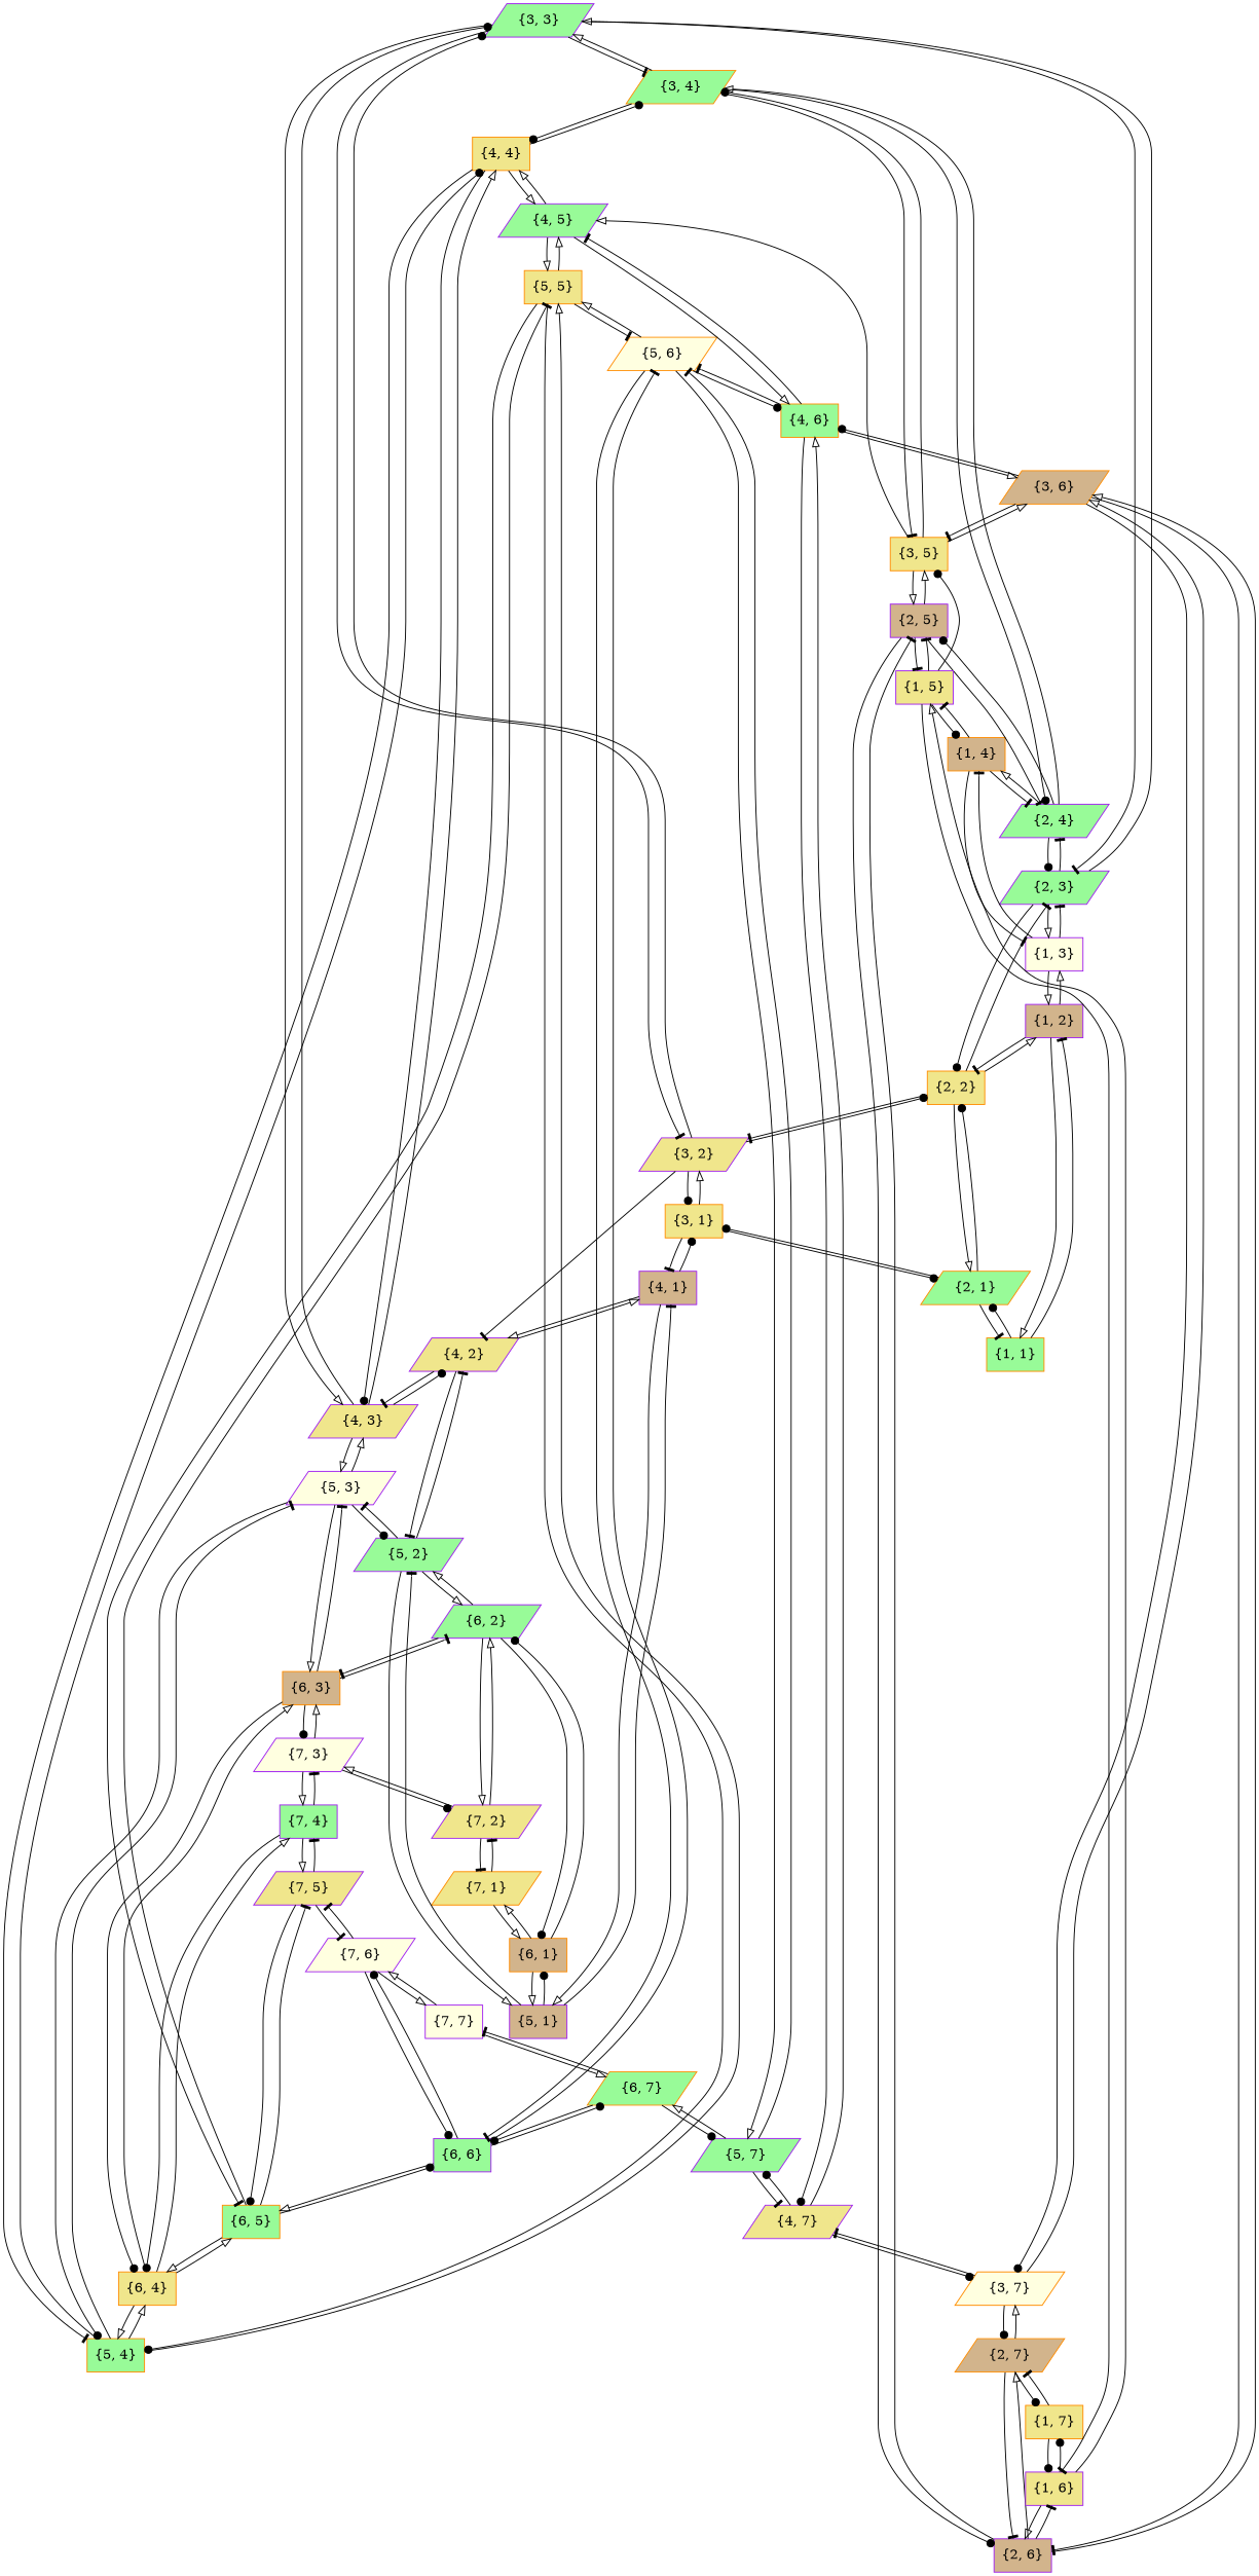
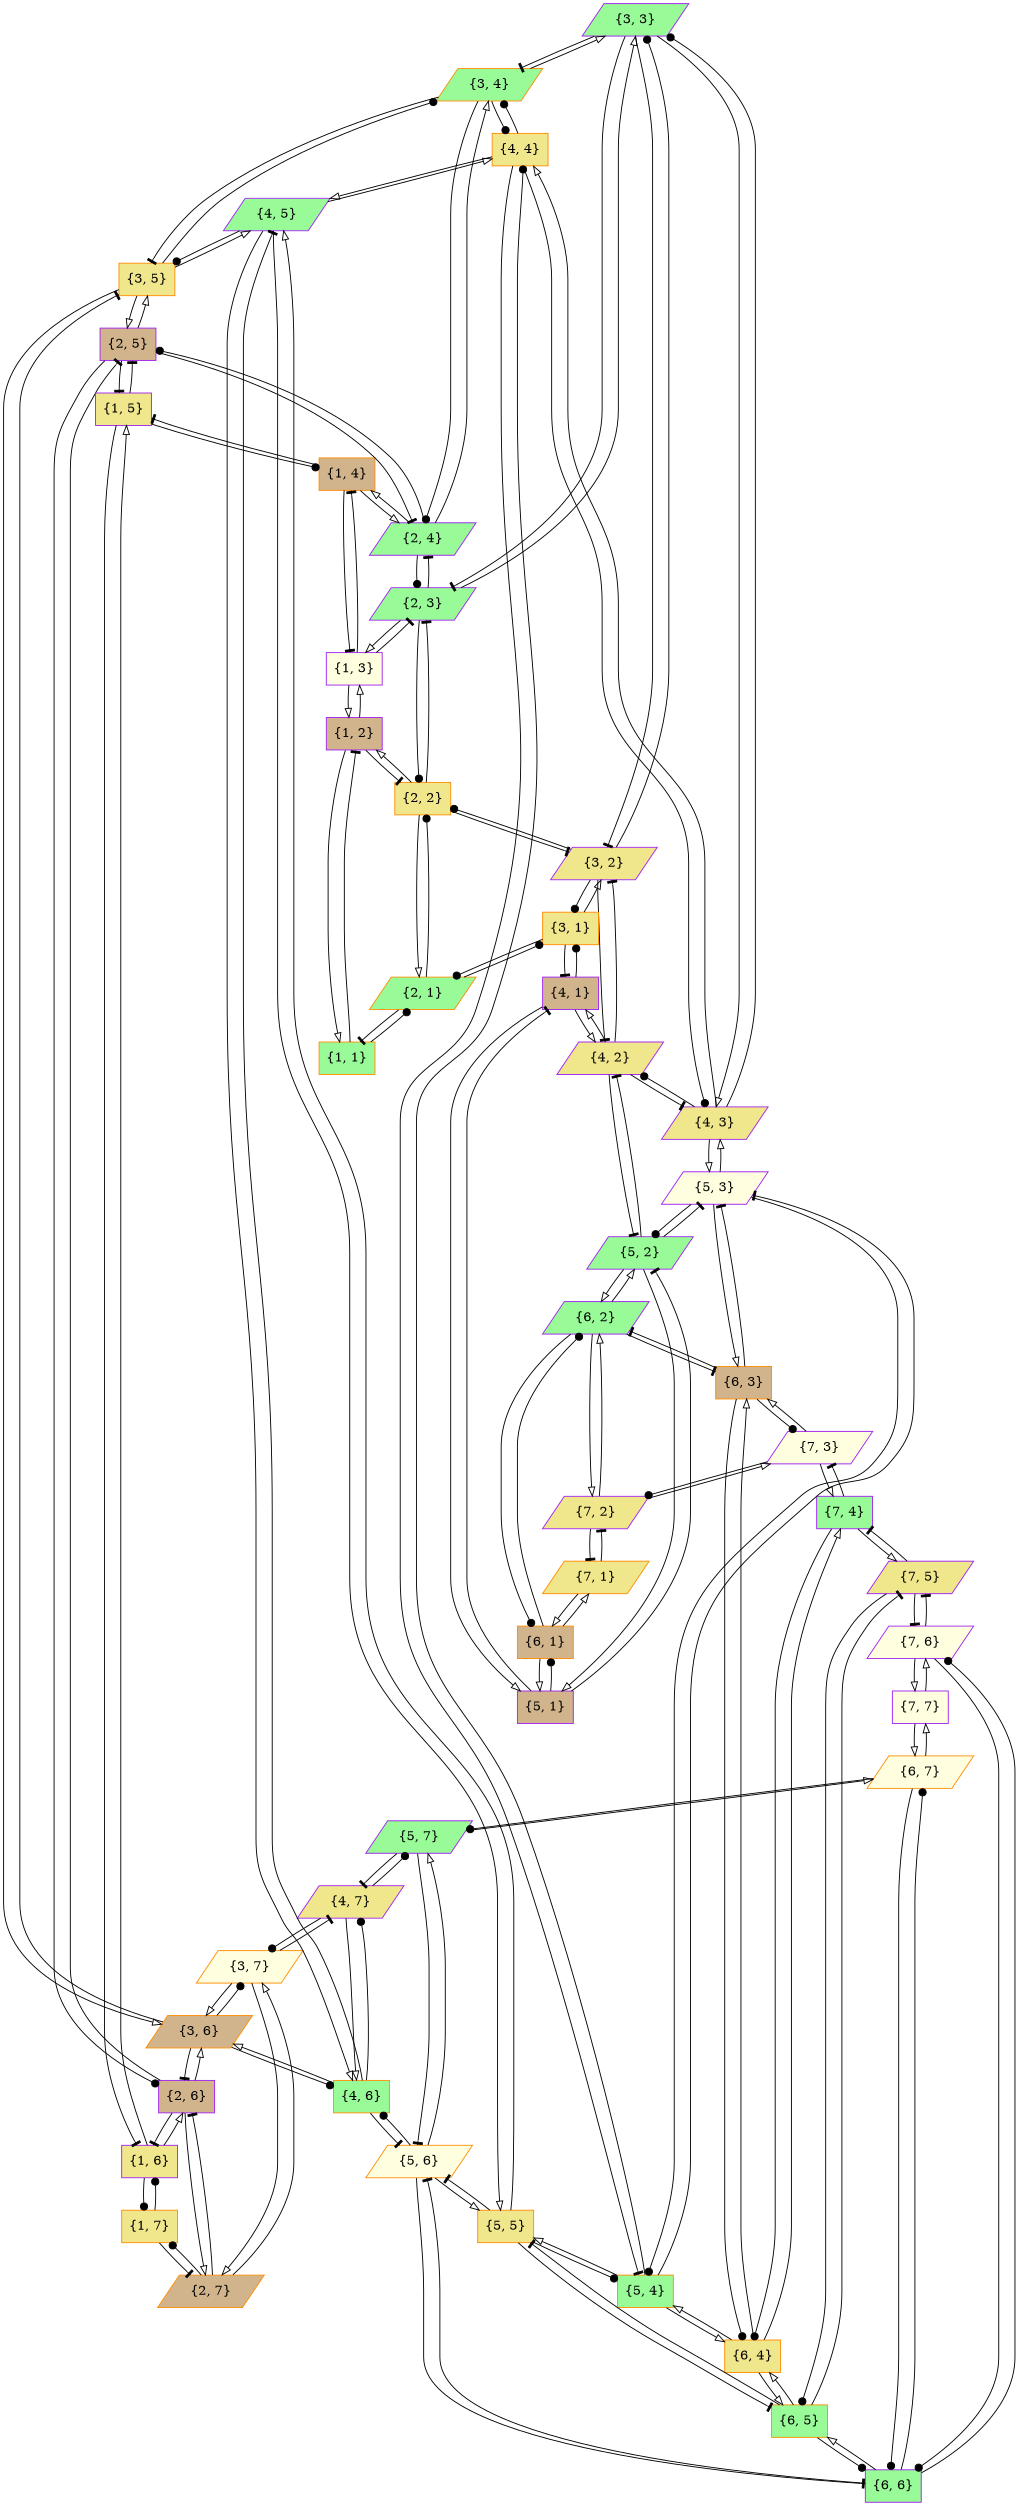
  strict digraph {
    node [color=purple fillcolor=palegreen shape=box style=filled]
    edge [arrowhead=onormal weight=1]
    "{3, 3}" [shape=parallelogram]
    "{3, 4}" [color=darkorange shape=parallelogram]
    "{4, 3}" [fillcolor=khaki shape=parallelogram]
    "{3, 2}" [fillcolor=khaki shape=parallelogram]
    "{2, 3}" [shape=parallelogram]
    "{3, 5}" [color=darkorange fillcolor=khaki]
    "{2, 4}" [shape=parallelogram]
    "{4, 4}" [color=darkorange fillcolor=khaki]
    "{5, 3}" [fillcolor=lightyellow shape=parallelogram]
    "{4, 2}" [fillcolor=khaki shape=parallelogram]
    "{3, 1}" [color=darkorange fillcolor=khaki]
    "{2, 2}" [color=darkorange fillcolor=khaki]
    "{1, 3}" [fillcolor=lightyellow]
    "{3, 7}" [color=darkorange fillcolor=lightyellow shape=parallelogram]
    "{3, 6}" [color=darkorange fillcolor=tan shape=parallelogram]
    "{4, 7}" [fillcolor=khaki shape=parallelogram]
    "{2, 7}" [color=darkorange fillcolor=tan shape=parallelogram]
    "{2, 6}" [fillcolor=tan]
    "{4, 6}" [color=darkorange]
    "{5, 7}" [shape=parallelogram]
    "{1, 7}" [color=darkorange fillcolor=khaki]
-   "{6, 7}" [color=darkorange shape=parallelogram]
+   "{6, 7}" [color=darkorange fillcolor=lightyellow shape=parallelogram]
    "{7, 7}" [fillcolor=lightyellow]
    "{6, 6}"
    "{7, 6}" [fillcolor=lightyellow shape=parallelogram]
    "{5, 6}" [color=darkorange fillcolor=lightyellow shape=parallelogram]
    "{6, 5}" [color=darkorange]
    "{7, 5}" [fillcolor=khaki shape=parallelogram]
    "{7, 4}"
    "{6, 4}" [color=darkorange fillcolor=khaki]
    "{7, 3}" [fillcolor=lightyellow shape=parallelogram]
    "{5, 4}" [color=darkorange]
    "{6, 3}" [color=darkorange fillcolor=tan]
    "{7, 2}" [fillcolor=khaki shape=parallelogram]
    "{2, 5}" [fillcolor=tan]
    "{1, 6}" [fillcolor=khaki]
    "{4, 5}" [shape=parallelogram]
    "{5, 2}" [shape=parallelogram]
    "{5, 1}" [fillcolor=tan]
    "{6, 2}" [shape=parallelogram]
    "{4, 1}" [fillcolor=tan]
    "{6, 1}" [color=darkorange fillcolor=tan]
    "{2, 1}" [color=darkorange shape=parallelogram]
    "{1, 5}" [fillcolor=khaki]
    "{1, 4}" [color=darkorange fillcolor=tan]
    "{1, 2}" [fillcolor=tan]
    "{1, 1}" [color=darkorange]
    "{7, 1}" [color=darkorange fillcolor=khaki shape=parallelogram]
    "{5, 5}" [color=darkorange fillcolor=khaki]
    "{3, 3}" -> "{3, 4}" [arrowhead=tee]
    "{3, 3}" -> "{4, 3}"
    "{3, 3}" -> "{3, 2}" [arrowhead=tee]
    "{3, 3}" -> "{2, 3}" [arrowhead=tee]
    "{3, 4}" -> "{3, 3}"
    "{3, 4}" -> "{3, 5}" [arrowhead=tee]
    "{3, 4}" -> "{2, 4}" [arrowhead=dot]
    "{3, 4}" -> "{4, 4}" [arrowhead=dot]
    "{4, 3}" -> "{3, 3}" [arrowhead=dot]
    "{4, 3}" -> "{4, 4}"
    "{4, 3}" -> "{5, 3}"
    "{4, 3}" -> "{4, 2}" [arrowhead=dot]
    "{3, 2}" -> "{3, 3}" [arrowhead=dot]
    "{3, 2}" -> "{4, 2}" [arrowhead=tee]
    "{3, 2}" -> "{3, 1}" [arrowhead=dot]
    "{3, 2}" -> "{2, 2}" [arrowhead=dot]
    "{2, 3}" -> "{3, 3}"
    "{2, 3}" -> "{2, 4}" [arrowhead=tee]
    "{2, 3}" -> "{2, 2}" [arrowhead=dot]
    "{2, 3}" -> "{1, 3}"
    "{3, 5}" -> "{3, 4}" [arrowhead=dot]
    "{3, 5}" -> "{3, 6}"
    "{3, 5}" -> "{2, 5}"
    "{3, 5}" -> "{4, 5}"
    "{2, 4}" -> "{3, 4}"
    "{2, 4}" -> "{2, 3}" [arrowhead=dot]
    "{2, 4}" -> "{2, 5}" [arrowhead=dot]
    "{2, 4}" -> "{1, 4}"
    "{4, 4}" -> "{3, 4}" [arrowhead=dot]
    "{4, 4}" -> "{4, 3}" [arrowhead=dot]
    "{4, 4}" -> "{5, 4}" [arrowhead=tee]
    "{4, 4}" -> "{4, 5}"
    "{5, 3}" -> "{4, 3}"
    "{5, 3}" -> "{5, 4}" [arrowhead=dot]
    "{5, 3}" -> "{6, 3}"
    "{5, 3}" -> "{5, 2}" [arrowhead=dot]
    "{4, 2}" -> "{4, 3}" [arrowhead=tee]
+   "{4, 2}" -> "{3, 2}" [arrowhead=tee]
    "{4, 2}" -> "{5, 2}" [arrowhead=tee]
    "{4, 2}" -> "{4, 1}"
    "{3, 1}" -> "{3, 2}"
    "{3, 1}" -> "{4, 1}" [arrowhead=tee]
    "{3, 1}" -> "{2, 1}" [arrowhead=dot]
    "{2, 2}" -> "{3, 2}" [arrowhead=tee]
    "{2, 2}" -> "{2, 3}" [arrowhead=tee]
    "{2, 2}" -> "{2, 1}"
    "{2, 2}" -> "{1, 2}"
    "{1, 3}" -> "{2, 3}" [arrowhead=tee]
    "{1, 3}" -> "{1, 4}" [arrowhead=tee]
    "{1, 3}" -> "{1, 2}"
    "{3, 7}" -> "{3, 6}"
    "{3, 7}" -> "{4, 7}" [arrowhead=tee]
-   "{3, 7}" -> "{2, 7}" [arrowhead=dot]
+   "{3, 7}" -> "{2, 7}"
    "{3, 6}" -> "{3, 5}" [arrowhead=tee]
    "{3, 6}" -> "{3, 7}" [arrowhead=dot]
    "{3, 6}" -> "{2, 6}" [arrowhead=tee]
    "{3, 6}" -> "{4, 6}" [arrowhead=dot]
    "{4, 7}" -> "{3, 7}" [arrowhead=dot]
    "{4, 7}" -> "{4, 6}"
    "{4, 7}" -> "{5, 7}" [arrowhead=dot]
    "{2, 7}" -> "{3, 7}"
    "{2, 7}" -> "{2, 6}" [arrowhead=tee]
    "{2, 7}" -> "{1, 7}" [arrowhead=dot]
    "{2, 6}" -> "{3, 6}"
    "{2, 6}" -> "{2, 7}"
    "{2, 6}" -> "{2, 5}" [arrowhead=tee]
    "{2, 6}" -> "{1, 6}" [arrowhead=tee]
    "{4, 6}" -> "{3, 6}"
    "{4, 6}" -> "{4, 7}" [arrowhead=dot]
    "{4, 6}" -> "{5, 6}" [arrowhead=tee]
    "{4, 6}" -> "{4, 5}" [arrowhead=tee]
    "{5, 7}" -> "{4, 7}" [arrowhead=tee]
    "{5, 7}" -> "{6, 7}"
    "{5, 7}" -> "{5, 6}" [arrowhead=tee]
    "{1, 7}" -> "{2, 7}" [arrowhead=tee]
    "{1, 7}" -> "{1, 6}" [arrowhead=dot]
    "{6, 7}" -> "{5, 7}" [arrowhead=dot]
-   "{6, 7}" -> "{7, 7}" [arrowhead=tee]
+   "{6, 7}" -> "{7, 7}"
    "{6, 7}" -> "{6, 6}" [arrowhead=dot]
    "{7, 7}" -> "{6, 7}"
    "{7, 7}" -> "{7, 6}"
    "{6, 6}" -> "{6, 7}" [arrowhead=dot]
    "{6, 6}" -> "{7, 6}" [arrowhead=dot]
    "{6, 6}" -> "{5, 6}" [arrowhead=tee]
    "{6, 6}" -> "{6, 5}"
    "{7, 6}" -> "{7, 7}"
    "{7, 6}" -> "{6, 6}" [arrowhead=dot]
    "{7, 6}" -> "{7, 5}" [arrowhead=tee]
    "{5, 6}" -> "{4, 6}" [arrowhead=dot]
    "{5, 6}" -> "{5, 7}"
    "{5, 6}" -> "{6, 6}" [arrowhead=tee]
    "{5, 6}" -> "{5, 5}"
    "{6, 5}" -> "{6, 6}" [arrowhead=dot]
    "{6, 5}" -> "{7, 5}" [arrowhead=tee]
    "{6, 5}" -> "{6, 4}"
    "{6, 5}" -> "{5, 5}" [arrowhead=tee]
    "{7, 5}" -> "{7, 6}" [arrowhead=tee]
    "{7, 5}" -> "{6, 5}" [arrowhead=dot]
    "{7, 5}" -> "{7, 4}" [arrowhead=tee]
    "{7, 4}" -> "{7, 5}"
    "{7, 4}" -> "{6, 4}" [arrowhead=dot]
    "{7, 4}" -> "{7, 3}" [arrowhead=tee]
    "{6, 4}" -> "{6, 5}"
    "{6, 4}" -> "{7, 4}"
    "{6, 4}" -> "{5, 4}"
    "{6, 4}" -> "{6, 3}"
    "{7, 3}" -> "{7, 4}"
    "{7, 3}" -> "{6, 3}"
    "{7, 3}" -> "{7, 2}" [arrowhead=dot]
    "{5, 4}" -> "{4, 4}" [arrowhead=dot]
    "{5, 4}" -> "{5, 3}" [arrowhead=tee]
    "{5, 4}" -> "{6, 4}"
    "{5, 4}" -> "{5, 5}"
    "{6, 3}" -> "{5, 3}" [arrowhead=tee]
    "{6, 3}" -> "{6, 4}" [arrowhead=dot]
    "{6, 3}" -> "{7, 3}" [arrowhead=dot]
    "{6, 3}" -> "{6, 2}" [arrowhead=tee]
    "{7, 2}" -> "{7, 3}"
    "{7, 2}" -> "{6, 2}"
    "{7, 2}" -> "{7, 1}" [arrowhead=tee]
    "{2, 5}" -> "{3, 5}"
    "{2, 5}" -> "{2, 4}" [arrowhead=tee]
    "{2, 5}" -> "{2, 6}" [arrowhead=dot]
    "{2, 5}" -> "{1, 5}" [arrowhead=tee]
    "{1, 6}" -> "{2, 6}"
    "{1, 6}" -> "{1, 7}" [arrowhead=dot]
    "{1, 6}" -> "{1, 5}"
-   "{1, 5}" -> "{3, 5}" [arrowhead=dot]
+   "{4, 5}" -> "{3, 5}" [arrowhead=dot]
    "{4, 5}" -> "{4, 4}"
    "{4, 5}" -> "{4, 6}"
    "{4, 5}" -> "{5, 5}"
    "{5, 2}" -> "{5, 3}" [arrowhead=tee]
    "{5, 2}" -> "{4, 2}" [arrowhead=tee]
    "{5, 2}" -> "{5, 1}"
    "{5, 2}" -> "{6, 2}"
    "{5, 1}" -> "{5, 2}" [arrowhead=tee]
    "{5, 1}" -> "{4, 1}" [arrowhead=tee]
    "{5, 1}" -> "{6, 1}" [arrowhead=dot]
    "{6, 2}" -> "{6, 3}" [arrowhead=tee]
    "{6, 2}" -> "{7, 2}"
    "{6, 2}" -> "{5, 2}"
    "{6, 2}" -> "{6, 1}" [arrowhead=dot]
    "{4, 1}" -> "{4, 2}"
    "{4, 1}" -> "{3, 1}" [arrowhead=dot]
    "{4, 1}" -> "{5, 1}"
    "{6, 1}" -> "{5, 1}"
    "{6, 1}" -> "{6, 2}" [arrowhead=dot]
    "{6, 1}" -> "{7, 1}"
    "{2, 1}" -> "{3, 1}" [arrowhead=dot]
    "{2, 1}" -> "{2, 2}" [arrowhead=dot]
    "{2, 1}" -> "{1, 1}" [arrowhead=tee]
    "{1, 5}" -> "{2, 5}" [arrowhead=tee]
    "{1, 5}" -> "{1, 6}" [arrowhead=tee]
    "{1, 5}" -> "{1, 4}" [arrowhead=dot]
-   "{1, 4}" -> "{2, 4}" [arrowhead=tee]
+   "{1, 4}" -> "{2, 4}"
    "{1, 4}" -> "{1, 3}" [arrowhead=tee]
    "{1, 4}" -> "{1, 5}" [arrowhead=tee]
    "{1, 2}" -> "{2, 2}" [arrowhead=tee]
    "{1, 2}" -> "{1, 3}"
    "{1, 2}" -> "{1, 1}"
    "{1, 1}" -> "{2, 1}" [arrowhead=dot]
    "{1, 1}" -> "{1, 2}" [arrowhead=tee]
    "{7, 1}" -> "{7, 2}" [arrowhead=tee]
    "{7, 1}" -> "{6, 1}"
    "{5, 5}" -> "{5, 6}" [arrowhead=tee]
    "{5, 5}" -> "{6, 5}" [arrowhead=tee]
    "{5, 5}" -> "{5, 4}" [arrowhead=dot]
    "{5, 5}" -> "{4, 5}"
  }
